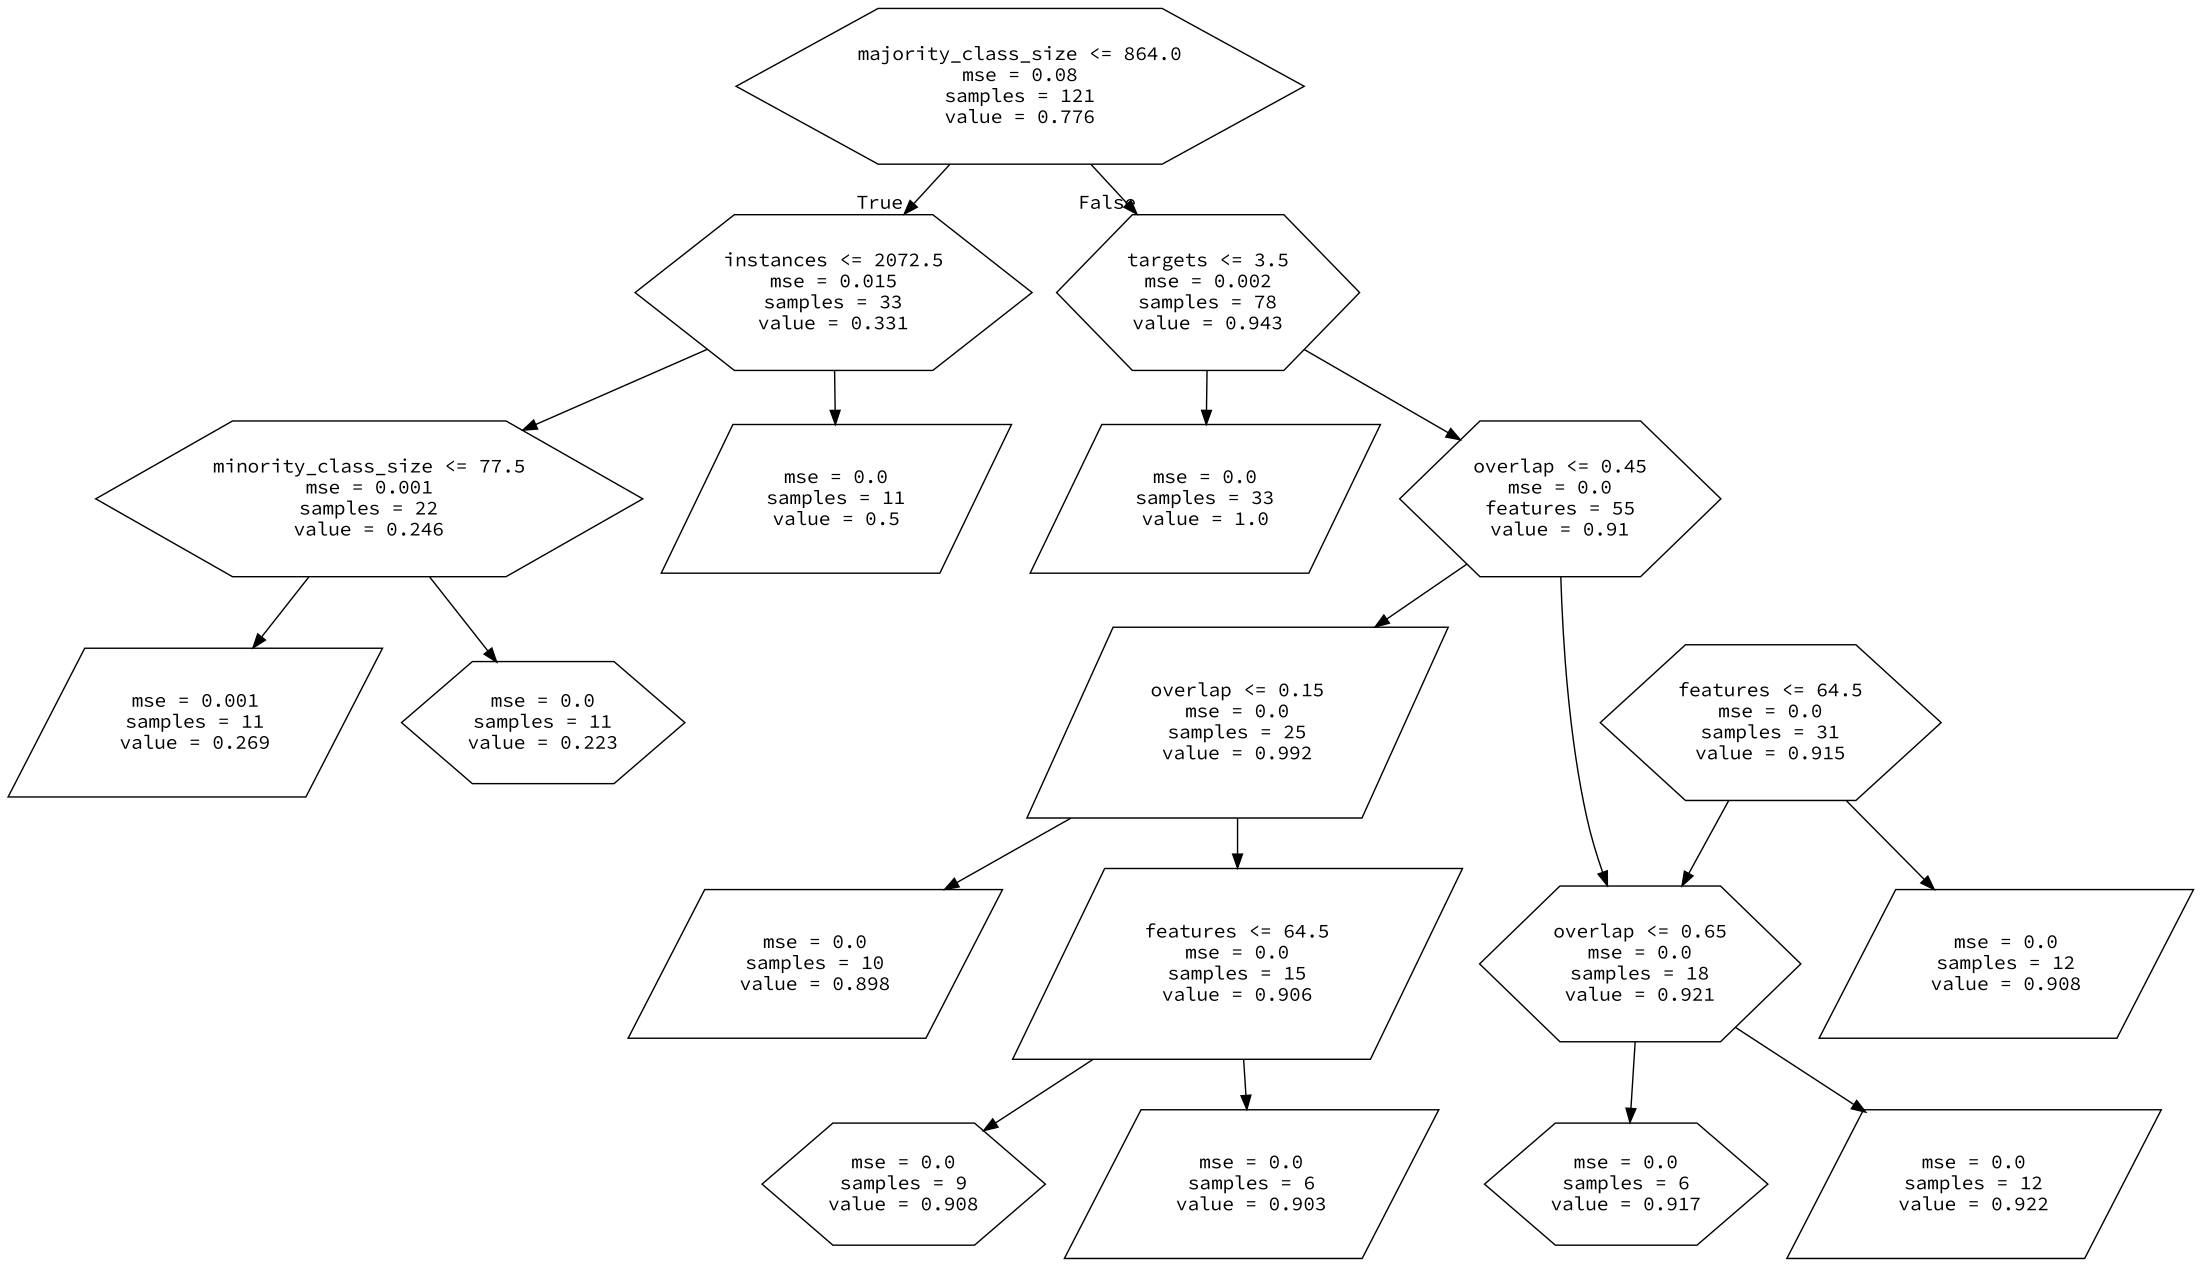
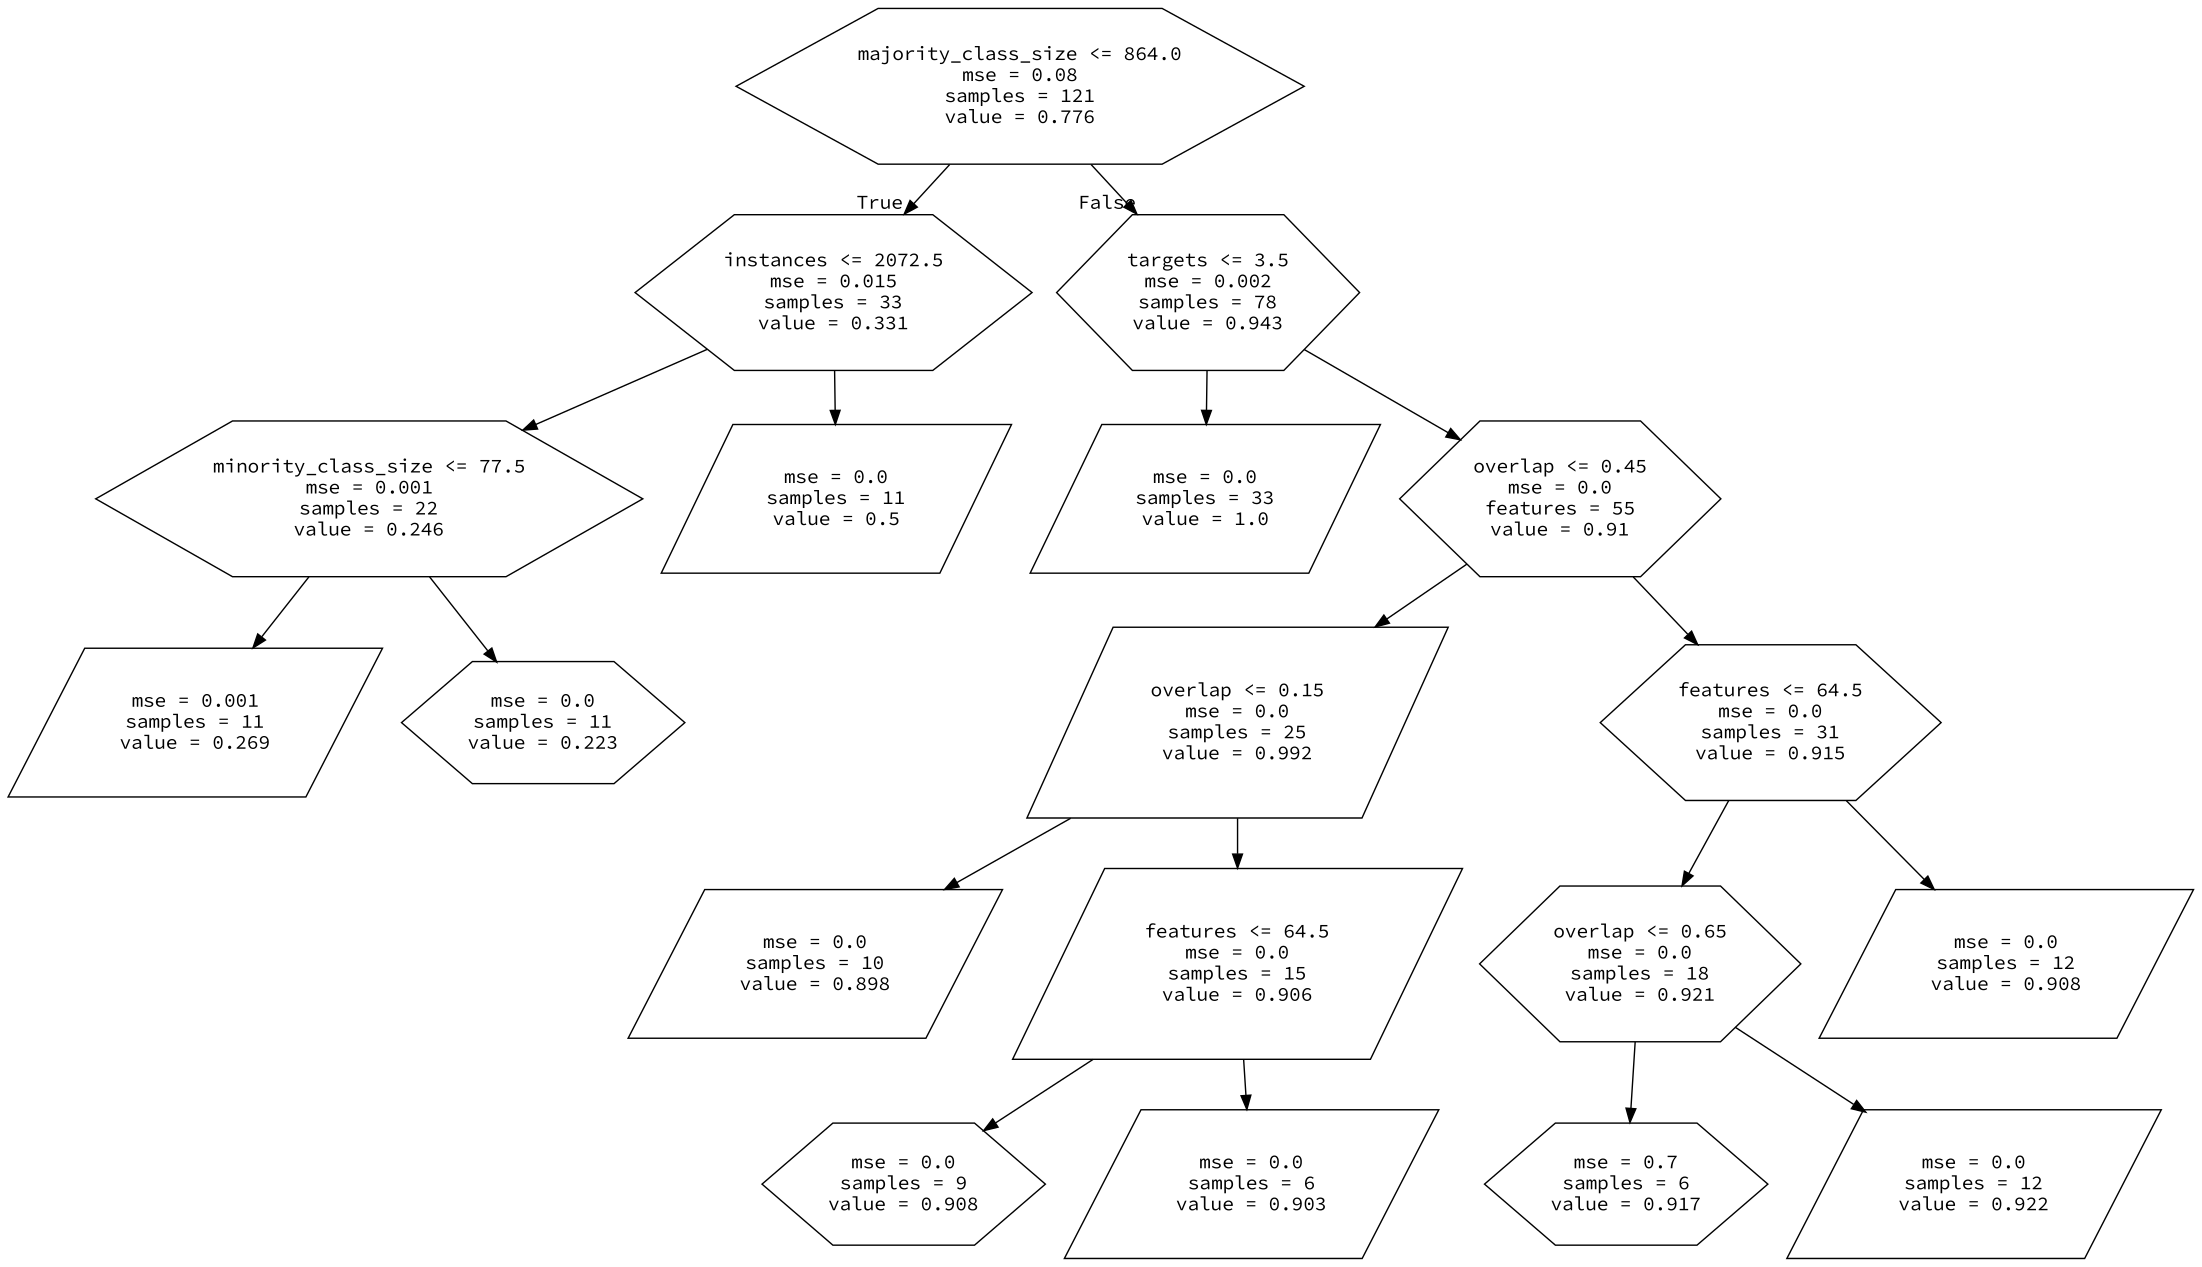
  digraph {
    fontname="Source Code Pro"
    node [fontname="Source Code Pro" shape=hexagon]
    edge [fontname="Source Code Pro"]
    n1 [label="majority_class_size <= 864.0\nmse = 0.08\nsamples = 121\nvalue = 0.776"]
    n2 [label="instances <= 2072.5\nmse = 0.015\nsamples = 33\nvalue = 0.331"]
    n3 [label="targets <= 3.5\nmse = 0.002\nsamples = 78\nvalue = 0.943"]
    n4 [label="minority_class_size <= 77.5\nmse = 0.001\nsamples = 22\nvalue = 0.246"]
    n5 [label="mse = 0.0\nsamples = 11\nvalue = 0.5" shape=parallelogram]
    n6 [label="mse = 0.0\nsamples = 33\nvalue = 1.0" shape=parallelogram]
    n7 [label="overlap <= 0.45\nmse = 0.0\nfeatures = 55\nvalue = 0.91"]
    n8 [label="mse = 0.001\nsamples = 11\nvalue = 0.269" shape=parallelogram]
    n9 [label="mse = 0.0\nsamples = 11\nvalue = 0.223"]
    n10 [label="overlap <= 0.15\nmse = 0.0\nsamples = 25\nvalue = 0.992" shape=parallelogram]
    n11 [label="features <= 64.5\nmse = 0.0\nsamples = 31\nvalue = 0.915"]
    n12 [label="mse = 0.0\nsamples = 10\nvalue = 0.898" shape=parallelogram]
    n13 [label="features <= 64.5\nmse = 0.0\nsamples = 15\nvalue = 0.906" shape=parallelogram]
    n14 [label="overlap <= 0.65\nmse = 0.0\nsamples = 18\nvalue = 0.921"]
    n15 [label="mse = 0.0\nsamples = 12\nvalue = 0.908" shape=parallelogram]
    n16 [label="mse = 0.0\nsamples = 9\nvalue = 0.908"]
    n17 [label="mse = 0.0\nsamples = 6\nvalue = 0.903" shape=parallelogram]
-   n18 [label="mse = 0.0\nsamples = 6\nvalue = 0.917"]
+   n18 [label="mse = 0.7\nsamples = 6\nvalue = 0.917"]
    n19 [label="mse = 0.0\nsamples = 12\nvalue = 0.922" shape=parallelogram]
    n1 -> n2 [headlabel=True labelangle=45 labeldistance=2.5]
    n1 -> n3 [headlabel=False labelangle=-45 labeldistance=2.5]
    n2 -> n4
    n2 -> n5
    n3 -> n6
    n3 -> n7
    n4 -> n8
    n4 -> n9
    n7 -> n10
-   n7 -> n14
+   n7 -> n11
    n10 -> n12
    n10 -> n13
    n11 -> n14
    n11 -> n15
    n13 -> n16
    n13 -> n17
    n14 -> n18
    n14 -> n19
  }
